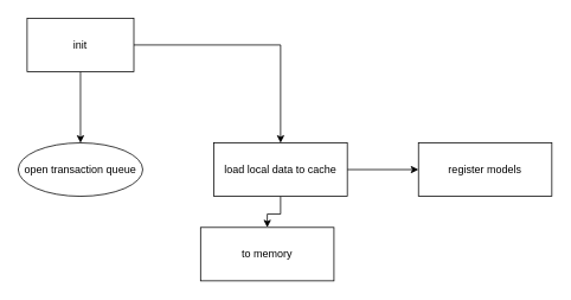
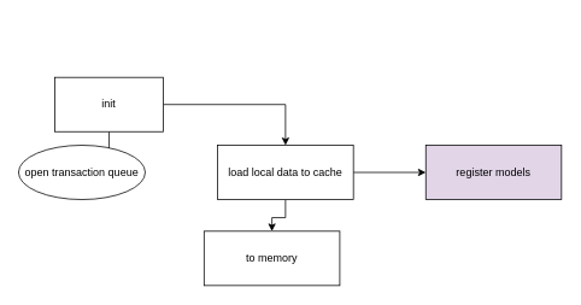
  <mxCell id="0" />
  <mxCell id="1" parent="0" />
  <mxCell id="2" value="" style="edgeStyle=orthogonalEdgeStyle;rounded=0;orthogonalLoop=1;jettySize=auto;html=1;" parent="1" source="4" target="5" edge="1"><mxGeometry relative="1" as="geometry" /></mxCell>
  <mxCell id="3" style="edgeStyle=orthogonalEdgeStyle;rounded=0;orthogonalLoop=1;jettySize=auto;html=1;entryX=0.5;entryY=0;entryDx=0;entryDy=0;" parent="1" source="4" target="8" edge="1"><mxGeometry relative="1" as="geometry" /></mxCell>
- <mxCell id="4" value="init" style="rounded=0;whiteSpace=wrap;html=1;" parent="1" vertex="1"><mxGeometry x="30" y="20" width="120" height="60" as="geometry" /></mxCell>
+ <mxCell id="4" value="init" style="rounded=0;whiteSpace=wrap;html=1;" parent="1" vertex="1"><mxGeometry x="60" y="85" width="120" height="60" as="geometry" /></mxCell>
  <mxCell id="5" value="open transaction queue" style="ellipse;whiteSpace=wrap;html=1;" parent="1" vertex="1"><mxGeometry x="20" y="160" width="140" height="60" as="geometry" /></mxCell>
  <mxCell id="6" value="" style="edgeStyle=orthogonalEdgeStyle;rounded=0;orthogonalLoop=1;jettySize=auto;html=1;" parent="1" source="8" target="10" edge="1"><mxGeometry relative="1" as="geometry" /></mxCell>
  <mxCell id="7" value="" style="edgeStyle=orthogonalEdgeStyle;rounded=0;orthogonalLoop=1;jettySize=auto;html=1;" parent="1" source="8" target="9" edge="1"><mxGeometry relative="1" as="geometry" /></mxCell>
  <mxCell id="8" value="load local data to cache" style="rounded=0;whiteSpace=wrap;html=1;" parent="1" vertex="1"><mxGeometry x="240" y="160" width="150" height="60" as="geometry" /></mxCell>
- <mxCell id="9" value="register models" style="rounded=0;whiteSpace=wrap;html=1;" parent="1" vertex="1"><mxGeometry x="470" y="160" width="150" height="60" as="geometry" /></mxCell>
+ <mxCell id="9" value="register models" style="rounded=0;whiteSpace=wrap;html=1;fillColor=#e1d5e7;" parent="1" vertex="1"><mxGeometry x="470" y="160" width="150" height="60" as="geometry" /></mxCell>
  <mxCell id="10" value="to memory" style="rounded=0;whiteSpace=wrap;html=1;" parent="1" vertex="1"><mxGeometry x="225" y="255" width="150" height="60" as="geometry" /></mxCell>
